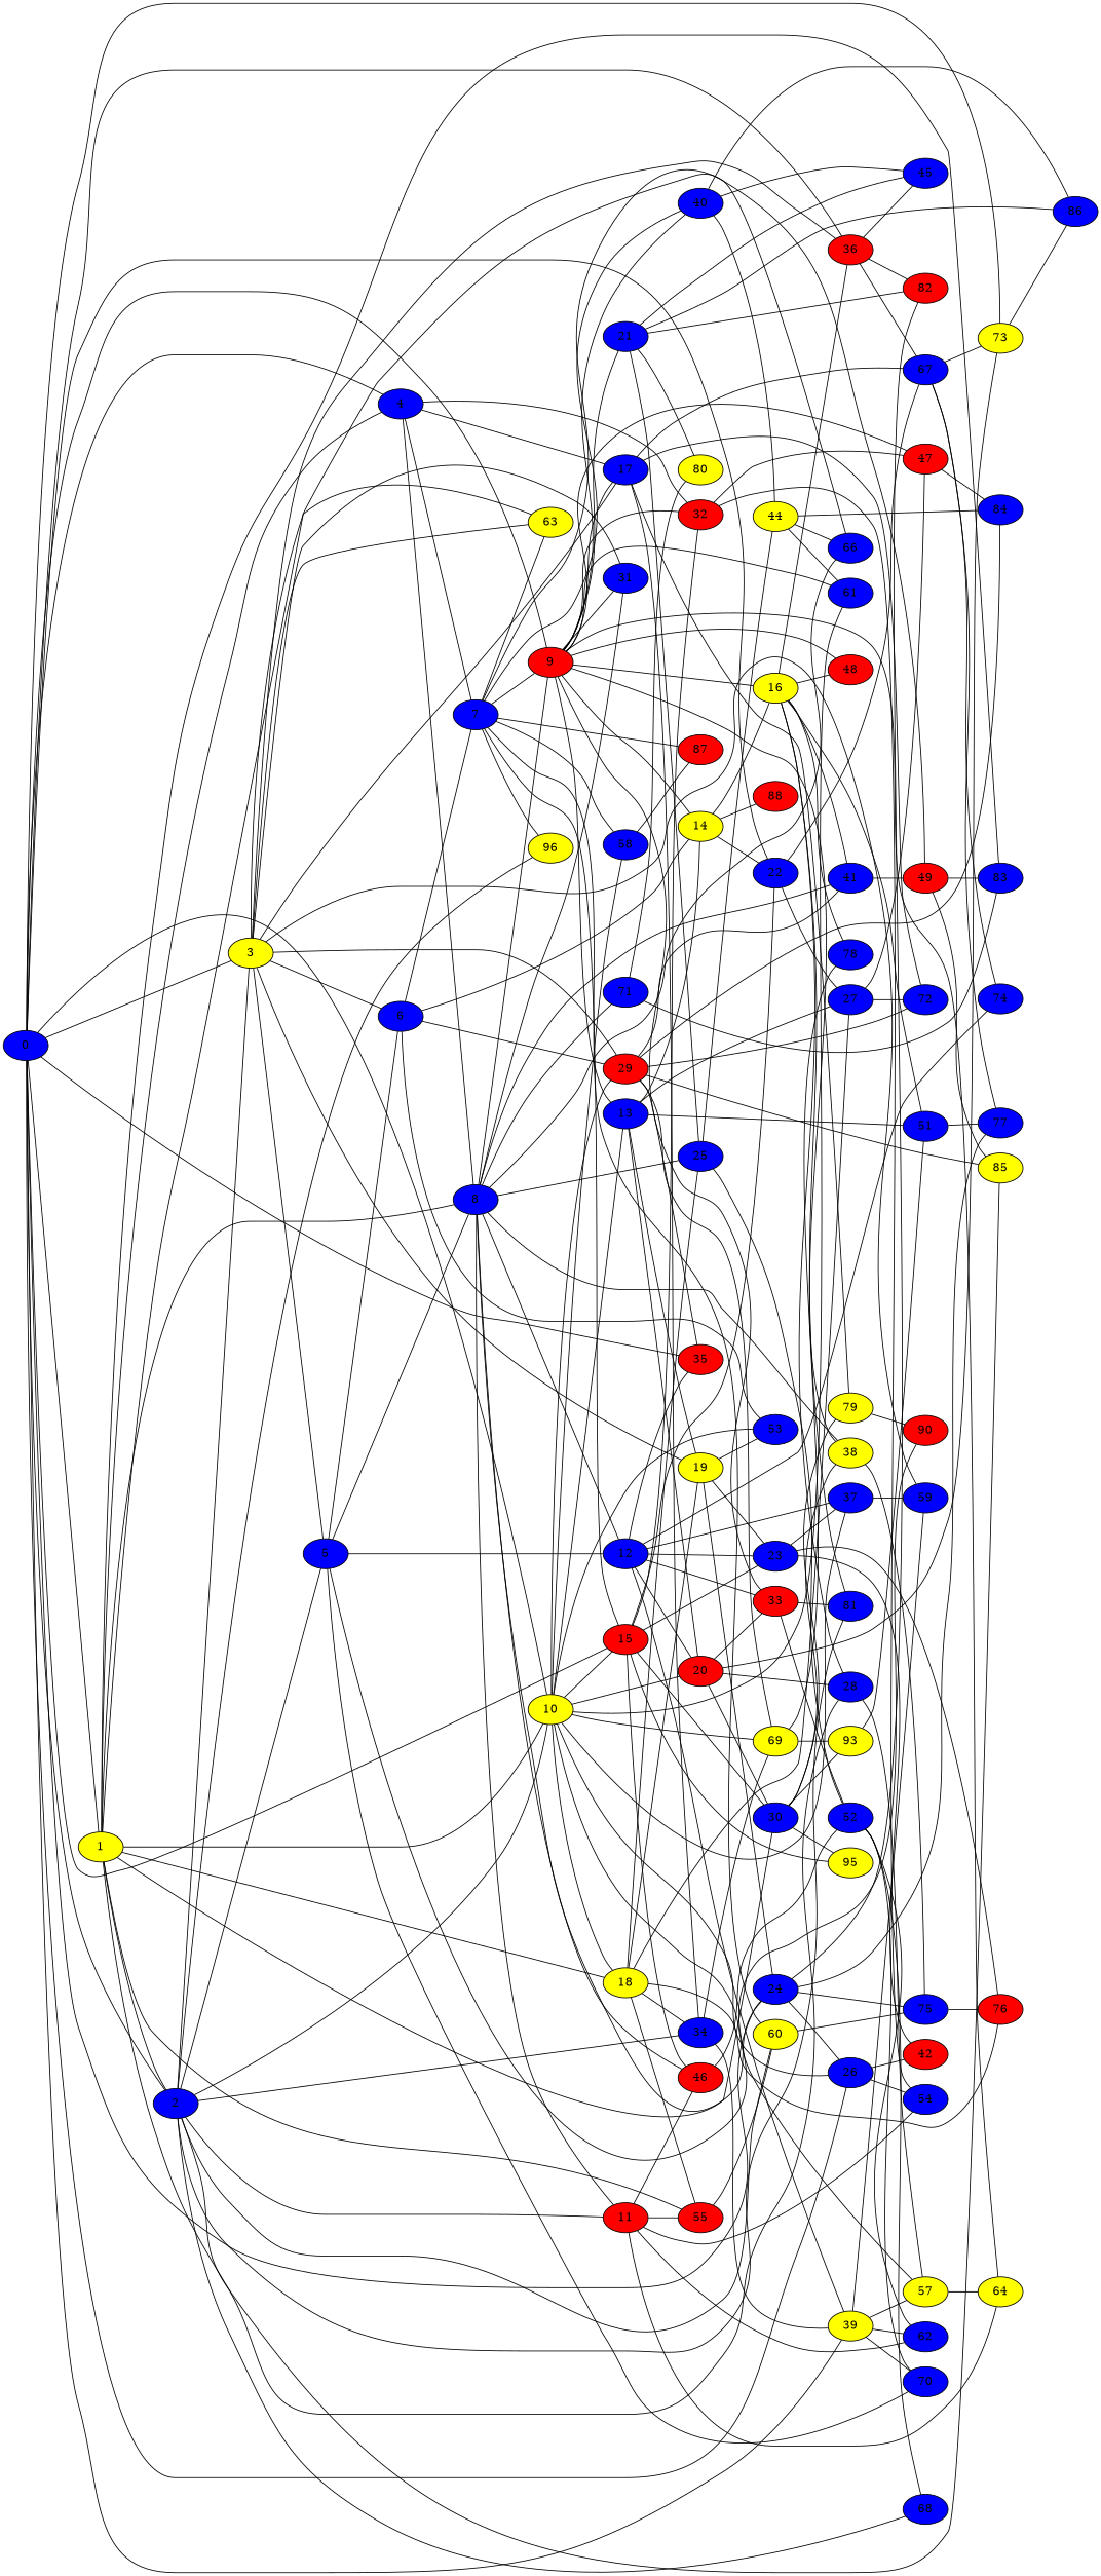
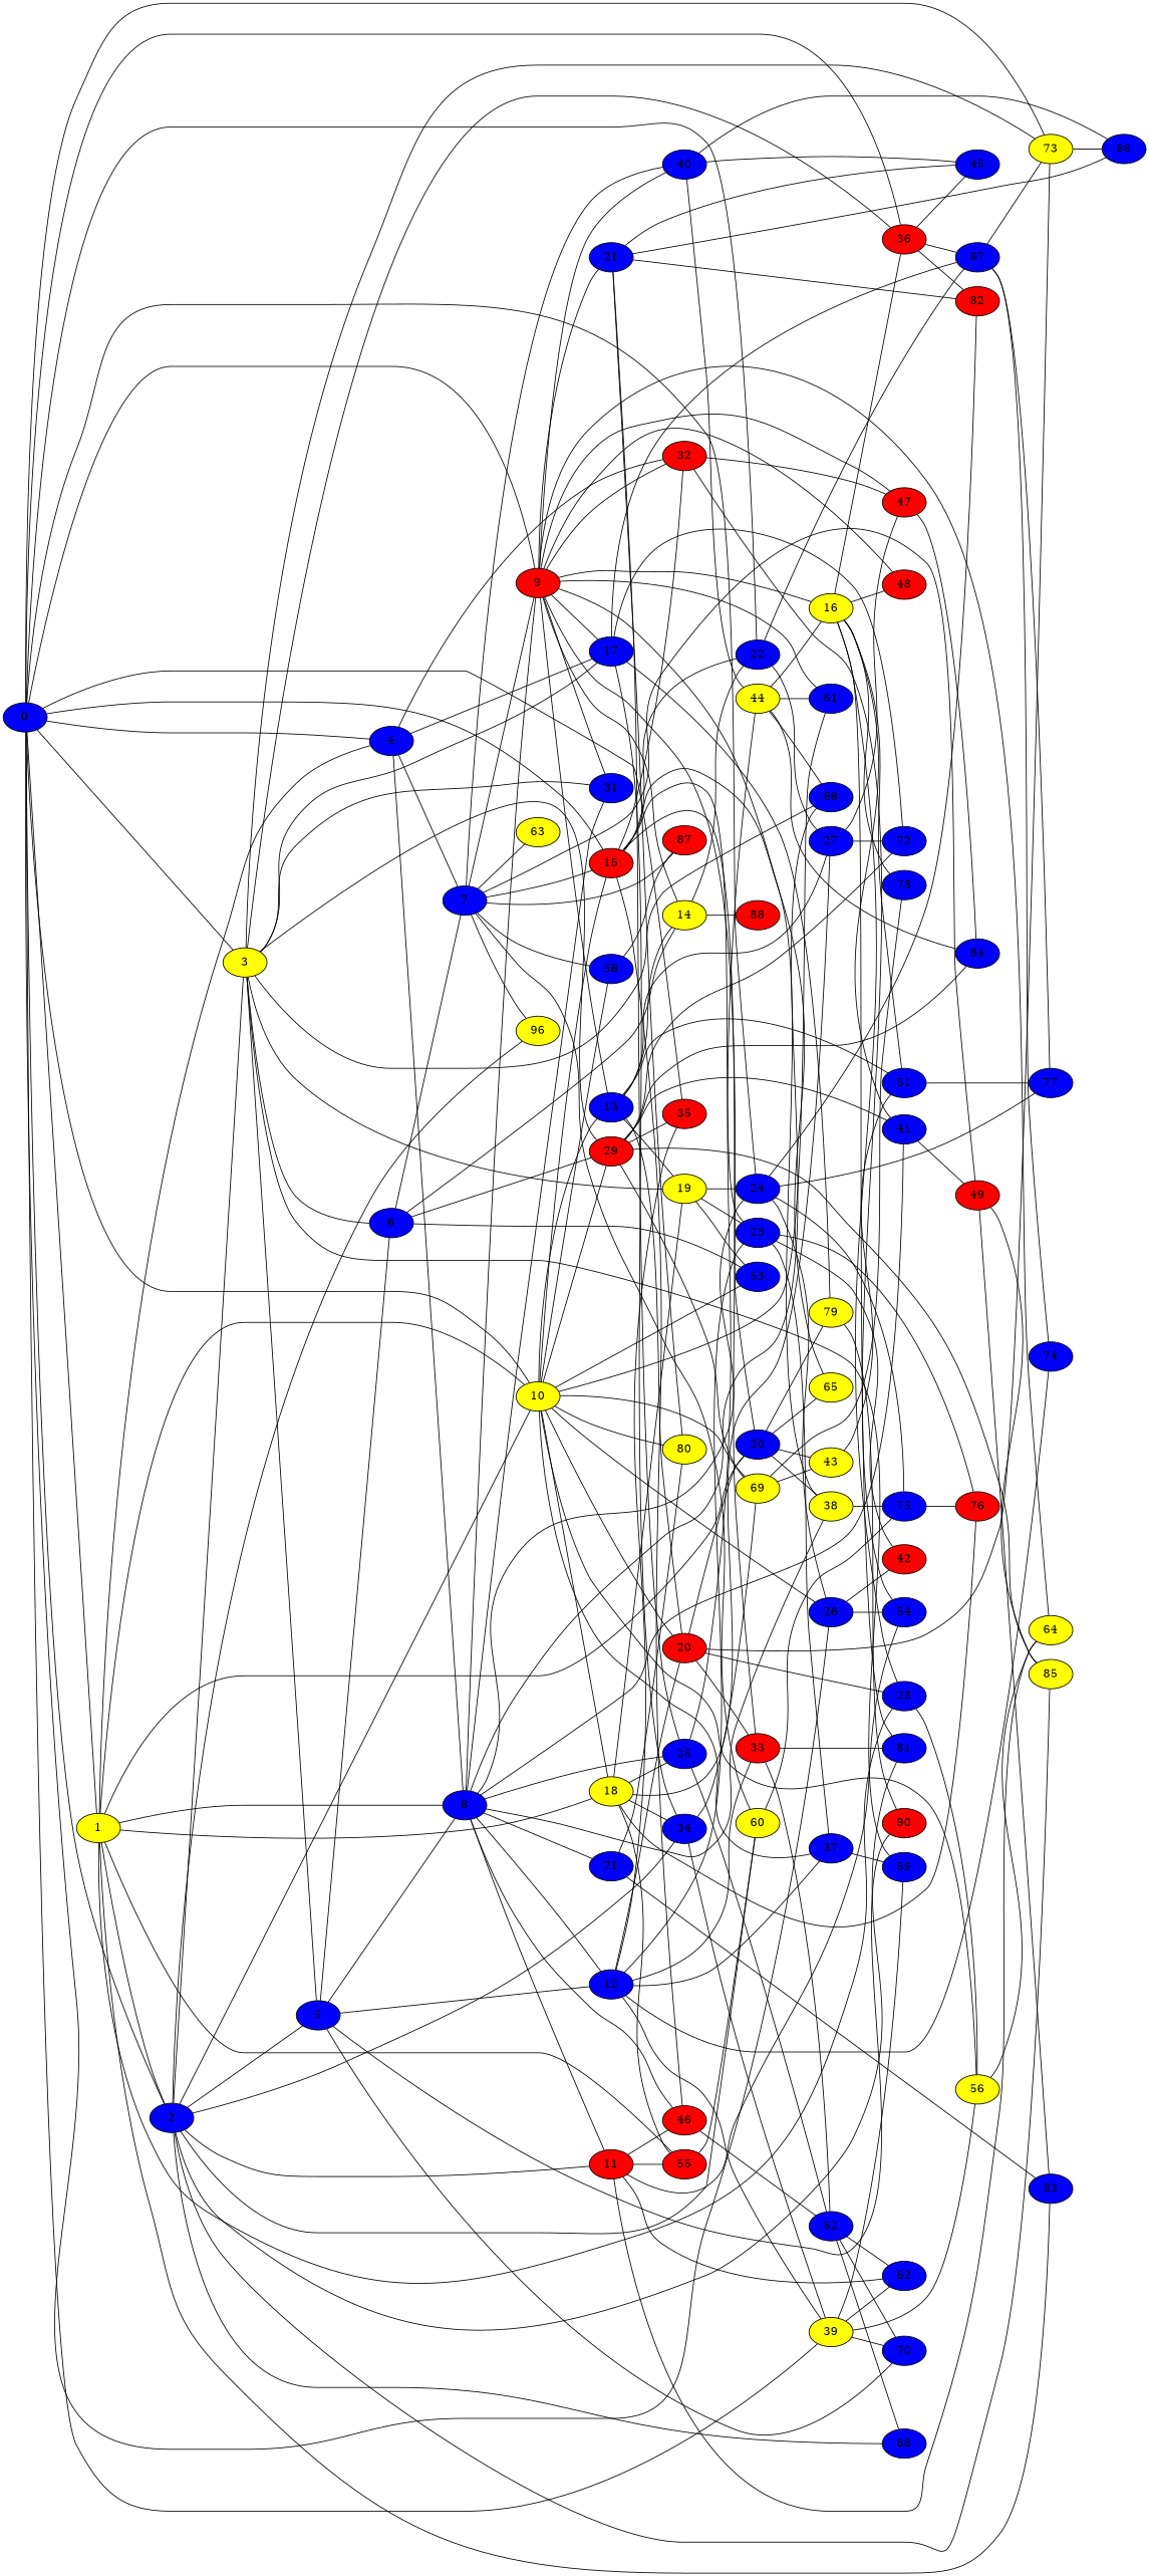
  graph {
    rankdir=LR
    node [fillcolor=blue style=filled]
    1 [fillcolor=yellow]
    0
    2
    3 [fillcolor=yellow]
    4
    9 [fillcolor=red]
    10 [fillcolor=yellow]
    15 [fillcolor=red]
    22
    24
    26
    35 [fillcolor=red]
    36 [fillcolor=red]
    39 [fillcolor=yellow]
    73 [fillcolor=yellow]
    8
    18 [fillcolor=yellow]
    28
    30
    55 [fillcolor=red]
    63 [fillcolor=yellow]
    83
    5
    11 [fillcolor=red]
    34
    n26 [fillcolor=yellow label=96]
    60 [fillcolor=yellow]
    68
    81
    85 [fillcolor=yellow]
    6
    17
    19 [fillcolor=yellow]
    29 [fillcolor=red]
    31
    59
    66
    7
    32 [fillcolor=red]
    14 [fillcolor=yellow]
    40
    38 [fillcolor=yellow]
    13
    16 [fillcolor=yellow]
    21
    33 [fillcolor=red]
    47 [fillcolor=red]
    48 [fillcolor=red]
    61
    64 [fillcolor=yellow]
    53
    58
    20 [fillcolor=red]
    37
-   57 [fillcolor=yellow]
+   57 [fillcolor=yellow label=56]
    69 [fillcolor=yellow]
    80 [fillcolor=yellow]
    46 [fillcolor=red]
    23
-   65 [fillcolor=yellow label=95]
+   65 [fillcolor=yellow]
    27
    67
    82 [fillcolor=red]
    75
    77
    54
    42 [fillcolor=red]
    45
    70
    62
    86
    12
    25
    41
    71
    76 [fillcolor=red]
-   43 [fillcolor=yellow label=93]
+   43 [fillcolor=yellow]
    79 [fillcolor=yellow]
    90 [fillcolor=red]
    72
    84
    49 [fillcolor=red]
    87 [fillcolor=red]
    74
    88 [fillcolor=red]
    44 [fillcolor=yellow]
    52
    51
    78
    1 -- 2
    1 -- 4
    1 -- 10
    1 -- 8
    1 -- 18
    1 -- 28
    1 -- 30
    1 -- 55
-   1 -- 63
    1 -- 83
    0 -- 1
    0 -- 2
    0 -- 3
    0 -- 4
    0 -- 9
    0 -- 10
    0 -- 15
    0 -- 22
    0 -- 24
    0 -- 26
    0 -- 35
    0 -- 36
    0 -- 39
    0 -- 73
    2 -- 3
    2 -- 10
    2 -- 5
    2 -- 11
    2 -- 34
    2 -- n26
    2 -- 60
    2 -- 68
    2 -- 81
    2 -- 85
    3 -- 36
-   3 -- 63
+   3 -- 73
    3 -- 5
    3 -- 6
    3 -- 17
    3 -- 19
    3 -- 29
    3 -- 31
    3 -- 59
    3 -- 66
    4 -- 8
    4 -- 17
    4 -- 7
    4 -- 32
    9 -- 17
    9 -- 31
    9 -- 32
    9 -- 14
    9 -- 40
    9 -- 38
    9 -- 13
    9 -- 16
    9 -- 21
    9 -- 33
    9 -- 47
    9 -- 48
    9 -- 61
    9 -- 64
    10 -- 15
    10 -- 26
    10 -- 18
    10 -- 29
    10 -- 13
    10 -- 61
    10 -- 53
    10 -- 58
    10 -- 20
    10 -- 37
    10 -- 57
    10 -- 69
+   10 -- 80
    15 -- 22
    15 -- 30
    15 -- 32
    15 -- 46
    15 -- 23
    15 -- 65
    22 -- 27
    22 -- 67
    24 -- 26
    24 -- 82
    24 -- 75
    24 -- 77
    26 -- 54
    26 -- 42
    36 -- 67
    36 -- 82
    36 -- 45
    39 -- 59
    39 -- 57
    39 -- 70
    39 -- 62
    73 -- 86
    8 -- 9
    8 -- 24
    8 -- 11
    8 -- 31
    8 -- 66
    8 -- 38
    8 -- 46
    8 -- 12
    8 -- 25
    8 -- 41
    8 -- 71
    18 -- 55
    18 -- 34
    18 -- 19
    18 -- 27
    18 -- 25
    18 -- 76
    28 -- 57
    30 -- 38
    30 -- 65
    30 -- 43
    30 -- 79
    55 -- 60
    5 -- 8
    5 -- 6
    5 -- 70
    5 -- 12
    5 -- 90
    11 -- 55
    11 -- 64
    11 -- 46
    11 -- 54
    11 -- 62
    34 -- 39
    34 -- 69
    60 -- 75
    6 -- 29
    6 -- 7
    6 -- 14
    6 -- 53
    17 -- 34
    17 -- 67
    17 -- 79
    17 -- 72
    19 -- 24
    19 -- 53
    19 -- 23
    29 -- 35
    29 -- 85
    29 -- 69
    29 -- 41
    29 -- 72
    29 -- 84
    7 -- 9
    7 -- 15
    7 -- 63
    7 -- n26
    7 -- 60
    7 -- 40
    7 -- 58
    7 -- 49
    7 -- 87
    32 -- 47
    32 -- 54
    14 -- 22
-   14 -- 16
+   44 -- 16
    14 -- 88
    40 -- 45
    40 -- 86
    40 -- 44
    38 -- 75
    13 -- 19
    13 -- 14
    13 -- 20
    13 -- 27
    13 -- 51
    16 -- 36
    16 -- 28
    16 -- 81
    16 -- 48
    16 -- 41
    16 -- 51
    16 -- 78
    21 -- 80
    21 -- 82
    21 -- 45
    21 -- 86
    21 -- 25
    33 -- 81
    33 -- 52
    47 -- 84
    58 -- 87
    20 -- 73
    20 -- 28
    20 -- 30
    20 -- 33
    37 -- 59
    57 -- 64
    69 -- 43
    69 -- 78
    46 -- 52
    23 -- 37
    23 -- 42
    23 -- 76
    27 -- 47
    27 -- 72
    67 -- 73
    67 -- 77
    67 -- 74
    75 -- 76
    12 -- 35
    12 -- 39
    12 -- 33
    12 -- 20
    12 -- 37
    12 -- 23
    12 -- 74
    25 -- 44
    25 -- 52
    41 -- 49
    71 -- 83
    71 -- 80
    43 -- 51
    79 -- 90
    49 -- 83
    49 -- 85
    44 -- 66
    44 -- 61
    44 -- 84
    52 -- 68
    52 -- 70
    52 -- 62
    51 -- 77
  }
